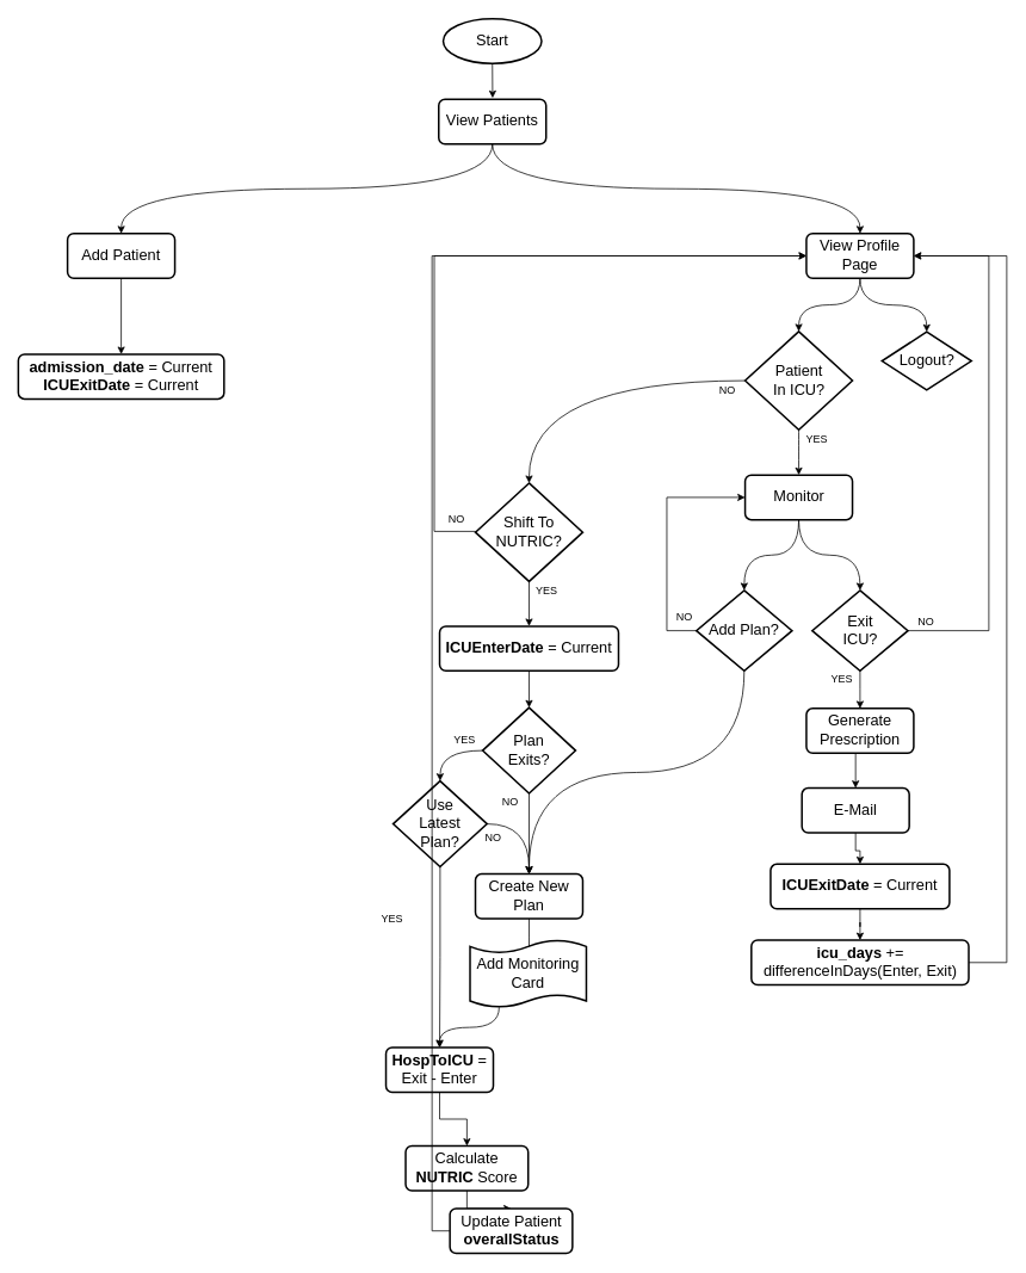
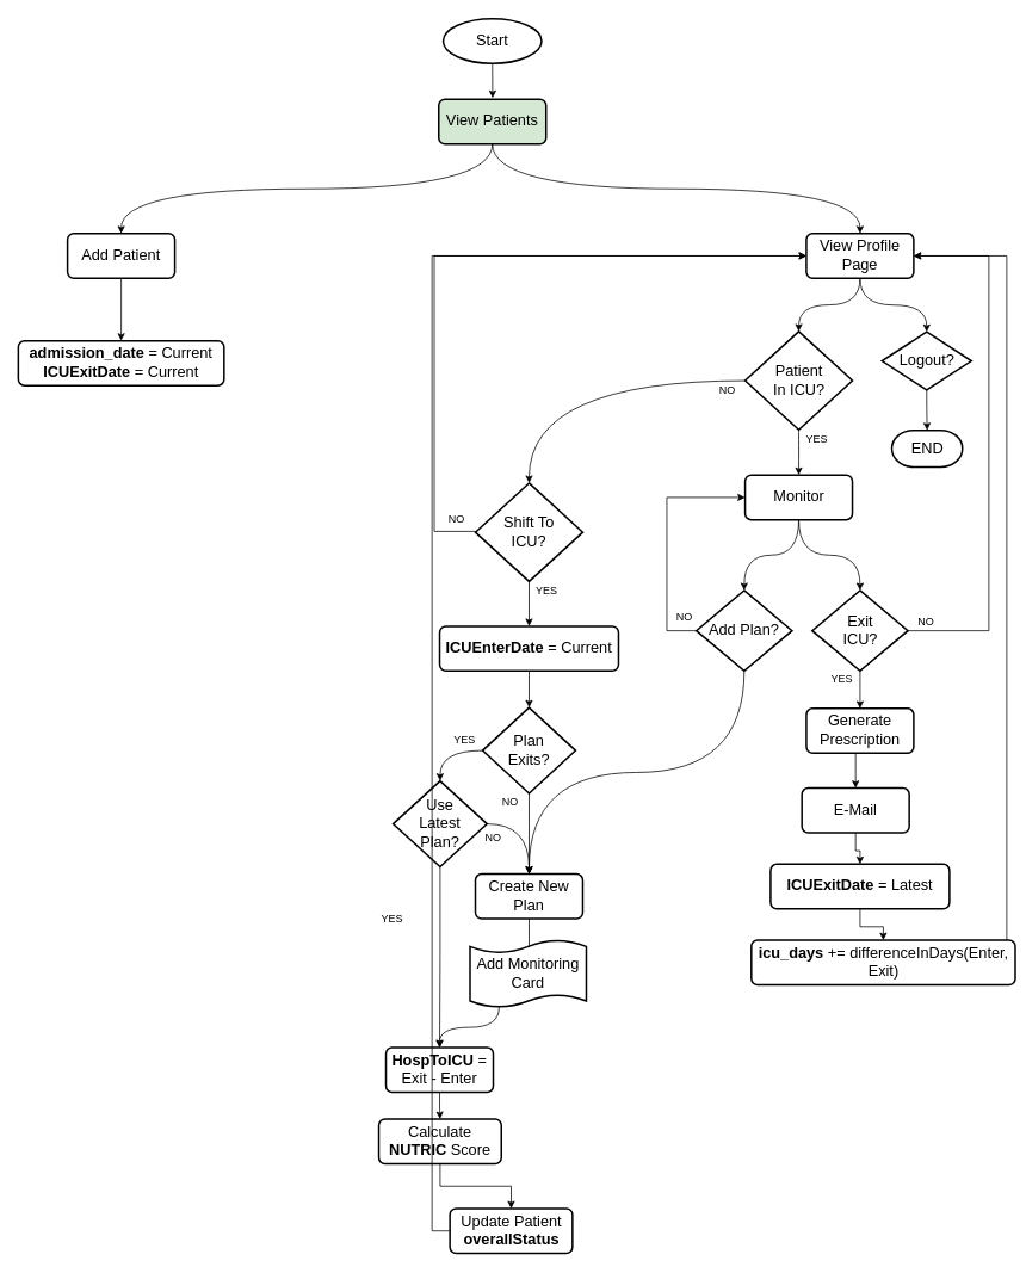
  <mxCell id="0" />
  <mxCell id="1" parent="0" />
  <mxCell id="2" style="edgeStyle=orthogonalEdgeStyle;rounded=0;orthogonalLoop=1;jettySize=auto;html=1;exitX=0.5;exitY=1;exitDx=0;exitDy=0;exitPerimeter=0;entryX=0.502;entryY=-0.028;entryDx=0;entryDy=0;entryPerimeter=0;" parent="1" source="3" target="6" edge="1"><mxGeometry relative="1" as="geometry" /></mxCell>
  <mxCell id="3" value="&lt;font style=&quot;font-size: 17px&quot;&gt;Start&lt;/font&gt;" style="strokeWidth=2;html=1;shape=mxgraph.flowchart.start_2;whiteSpace=wrap;" parent="1" vertex="1"><mxGeometry x="495" y="20" width="110" height="50" as="geometry" /></mxCell>
  <mxCell id="4" style="rounded=0;orthogonalLoop=1;jettySize=auto;html=1;exitX=0.5;exitY=1;exitDx=0;exitDy=0;entryX=0.5;entryY=0;entryDx=0;entryDy=0;edgeStyle=orthogonalEdgeStyle;curved=1;" parent="1" source="6" target="12" edge="1"><mxGeometry relative="1" as="geometry" /></mxCell>
  <mxCell id="5" style="edgeStyle=orthogonalEdgeStyle;rounded=0;orthogonalLoop=1;jettySize=auto;html=1;exitX=0.5;exitY=1;exitDx=0;exitDy=0;entryX=0.5;entryY=0;entryDx=0;entryDy=0;curved=1;" parent="1" source="6" target="8" edge="1"><mxGeometry relative="1" as="geometry" /></mxCell>
- <mxCell id="6" value="&lt;font style=&quot;font-size: 17px&quot;&gt;View Patients&lt;/font&gt;" style="rounded=1;whiteSpace=wrap;html=1;absoluteArcSize=1;arcSize=14;strokeWidth=2;" parent="1" vertex="1"><mxGeometry x="490" y="110" width="120" height="50" as="geometry" /></mxCell>
+ <mxCell id="6" value="&lt;font style=&quot;font-size: 17px&quot;&gt;View Patients&lt;/font&gt;" style="rounded=1;whiteSpace=wrap;html=1;absoluteArcSize=1;arcSize=14;strokeWidth=2;fillColor=#d5e8d4;" parent="1" vertex="1"><mxGeometry x="490" y="110" width="120" height="50" as="geometry" /></mxCell>
  <mxCell id="7" value="" style="edgeStyle=orthogonalEdgeStyle;rounded=0;orthogonalLoop=1;jettySize=auto;html=1;" parent="1" source="8" target="9" edge="1"><mxGeometry relative="1" as="geometry" /></mxCell>
  <mxCell id="8" value="&lt;font style=&quot;font-size: 17px&quot;&gt;Add Patient&lt;/font&gt;" style="rounded=1;whiteSpace=wrap;html=1;absoluteArcSize=1;arcSize=14;strokeWidth=2;" parent="1" vertex="1"><mxGeometry x="75" y="260" width="120" height="50" as="geometry" /></mxCell>
- <mxCell id="9" value="&lt;font style=&quot;font-size: 17px&quot;&gt;&lt;b&gt;admission_date&lt;/b&gt; = Current&lt;br&gt;&lt;b&gt;ICUExitDate&lt;/b&gt; = Current&lt;br&gt;&lt;/font&gt;" style="rounded=1;whiteSpace=wrap;html=1;absoluteArcSize=1;arcSize=14;strokeWidth=2;" parent="1" vertex="1"><mxGeometry x="20" y="395" width="230" height="50" as="geometry" /></mxCell>
+ <mxCell id="9" value="&lt;font style=&quot;font-size: 17px&quot;&gt;&lt;b&gt;admission_date&lt;/b&gt; = Current&lt;br&gt;&lt;b&gt;ICUExitDate&lt;/b&gt; = Current&lt;br&gt;&lt;/font&gt;" style="rounded=1;whiteSpace=wrap;html=1;absoluteArcSize=1;arcSize=14;strokeWidth=2;" parent="1" vertex="1"><mxGeometry x="20" y="380" width="230" height="50" as="geometry" /></mxCell>
  <mxCell id="10" style="edgeStyle=orthogonalEdgeStyle;rounded=0;orthogonalLoop=1;jettySize=auto;html=1;exitX=0.5;exitY=1;exitDx=0;exitDy=0;entryX=0.5;entryY=0;entryDx=0;entryDy=0;entryPerimeter=0;curved=1;" parent="1" source="12" target="15" edge="1"><mxGeometry relative="1" as="geometry" /></mxCell>
  <mxCell id="11" style="edgeStyle=orthogonalEdgeStyle;curved=1;rounded=0;orthogonalLoop=1;jettySize=auto;html=1;exitX=0.5;exitY=1;exitDx=0;exitDy=0;entryX=0.5;entryY=0;entryDx=0;entryDy=0;entryPerimeter=0;" parent="1" source="12" target="58" edge="1"><mxGeometry relative="1" as="geometry" /></mxCell>
  <mxCell id="12" value="&lt;span style=&quot;font-size: 17px&quot;&gt;View Profile Page&lt;/span&gt;" style="rounded=1;whiteSpace=wrap;html=1;absoluteArcSize=1;arcSize=14;strokeWidth=2;" parent="1" vertex="1"><mxGeometry x="901" y="260" width="120" height="50" as="geometry" /></mxCell>
  <mxCell id="13" style="edgeStyle=orthogonalEdgeStyle;curved=1;rounded=0;orthogonalLoop=1;jettySize=auto;html=1;exitX=0;exitY=0.5;exitDx=0;exitDy=0;exitPerimeter=0;entryX=0.5;entryY=0;entryDx=0;entryDy=0;entryPerimeter=0;" parent="1" source="15" target="34" edge="1"><mxGeometry relative="1" as="geometry" /></mxCell>
  <mxCell id="14" style="edgeStyle=orthogonalEdgeStyle;rounded=0;orthogonalLoop=1;jettySize=auto;html=1;exitX=0.5;exitY=1;exitDx=0;exitDy=0;exitPerimeter=0;entryX=0.5;entryY=0;entryDx=0;entryDy=0;curved=1;" edge="1" parent="1" source="15" target="18"><mxGeometry relative="1" as="geometry" /></mxCell>
  <mxCell id="15" value="&lt;font style=&quot;font-size: 17px&quot;&gt;Patient &lt;br&gt;In ICU?&lt;/font&gt;" style="strokeWidth=2;html=1;shape=mxgraph.flowchart.decision;whiteSpace=wrap;" parent="1" vertex="1"><mxGeometry x="832.5" y="369.5" width="120" height="110" as="geometry" /></mxCell>
  <mxCell id="16" style="rounded=0;orthogonalLoop=1;jettySize=auto;html=1;exitX=0.5;exitY=1;exitDx=0;exitDy=0;entryX=0.5;entryY=0;entryDx=0;entryDy=0;entryPerimeter=0;edgeStyle=orthogonalEdgeStyle;curved=1;" parent="1" source="18" target="22" edge="1"><mxGeometry relative="1" as="geometry" /></mxCell>
  <mxCell id="17" style="edgeStyle=orthogonalEdgeStyle;rounded=0;orthogonalLoop=1;jettySize=auto;html=1;exitX=0.5;exitY=1;exitDx=0;exitDy=0;entryX=0.5;entryY=0;entryDx=0;entryDy=0;entryPerimeter=0;curved=1;" parent="1" source="18" target="27" edge="1"><mxGeometry relative="1" as="geometry" /></mxCell>
  <mxCell id="18" value="&lt;span style=&quot;font-size: 17px&quot;&gt;Monitor&lt;/span&gt;" style="rounded=1;whiteSpace=wrap;html=1;absoluteArcSize=1;arcSize=14;strokeWidth=2;" parent="1" vertex="1"><mxGeometry x="832.5" y="530" width="120" height="50" as="geometry" /></mxCell>
  <mxCell id="19" value="YES" style="text;html=1;strokeColor=none;fillColor=none;align=center;verticalAlign=middle;whiteSpace=wrap;rounded=0;" parent="1" vertex="1"><mxGeometry x="892.5" y="479.5" width="40" height="20" as="geometry" /></mxCell>
  <mxCell id="20" style="edgeStyle=orthogonalEdgeStyle;rounded=0;orthogonalLoop=1;jettySize=auto;html=1;exitX=0.5;exitY=1;exitDx=0;exitDy=0;exitPerimeter=0;curved=1;" parent="1" source="22" target="66" edge="1"><mxGeometry relative="1" as="geometry" /></mxCell>
  <mxCell id="21" style="edgeStyle=orthogonalEdgeStyle;rounded=0;orthogonalLoop=1;jettySize=auto;html=1;exitX=0;exitY=0.5;exitDx=0;exitDy=0;exitPerimeter=0;entryX=0;entryY=0.5;entryDx=0;entryDy=0;" edge="1" parent="1" source="22" target="18"><mxGeometry relative="1" as="geometry"><Array as="points"><mxPoint x="745" y="704" /><mxPoint x="745" y="555" /></Array></mxGeometry></mxCell>
  <mxCell id="22" value="&lt;font style=&quot;font-size: 17px&quot;&gt;Add Plan?&lt;/font&gt;" style="strokeWidth=2;html=1;shape=mxgraph.flowchart.decision;whiteSpace=wrap;" parent="1" vertex="1"><mxGeometry x="778" y="659" width="107" height="90" as="geometry" /></mxCell>
  <mxCell id="23" value="NO" style="text;html=1;strokeColor=none;fillColor=none;align=center;verticalAlign=middle;whiteSpace=wrap;rounded=0;" parent="1" vertex="1"><mxGeometry x="745" y="679" width="40" height="20" as="geometry" /></mxCell>
  <mxCell id="24" value="NO" style="text;html=1;strokeColor=none;fillColor=none;align=center;verticalAlign=middle;whiteSpace=wrap;rounded=0;" parent="1" vertex="1"><mxGeometry x="792.5" y="425" width="40" height="20" as="geometry" /></mxCell>
  <mxCell id="25" style="edgeStyle=orthogonalEdgeStyle;curved=1;rounded=0;orthogonalLoop=1;jettySize=auto;html=1;exitX=0.5;exitY=1;exitDx=0;exitDy=0;exitPerimeter=0;entryX=0.5;entryY=0;entryDx=0;entryDy=0;" parent="1" source="27" target="30" edge="1"><mxGeometry relative="1" as="geometry" /></mxCell>
  <mxCell id="26" style="rounded=0;orthogonalLoop=1;jettySize=auto;html=1;exitX=1;exitY=0.5;exitDx=0;exitDy=0;exitPerimeter=0;entryX=1;entryY=0.5;entryDx=0;entryDy=0;edgeStyle=orthogonalEdgeStyle;" edge="1" parent="1" source="27" target="12"><mxGeometry relative="1" as="geometry"><Array as="points"><mxPoint x="1105" y="704" /><mxPoint x="1105" y="285" /></Array></mxGeometry></mxCell>
  <mxCell id="27" value="&lt;font style=&quot;font-size: 17px&quot;&gt;Exit &lt;br&gt;ICU?&lt;/font&gt;" style="strokeWidth=2;html=1;shape=mxgraph.flowchart.decision;whiteSpace=wrap;" parent="1" vertex="1"><mxGeometry x="907.5" y="659" width="107" height="90" as="geometry" /></mxCell>
  <mxCell id="28" value="NO" style="text;html=1;strokeColor=none;fillColor=none;align=center;verticalAlign=middle;whiteSpace=wrap;rounded=0;" parent="1" vertex="1"><mxGeometry x="1014.5" y="684" width="40" height="20" as="geometry" /></mxCell>
  <mxCell id="29" style="edgeStyle=orthogonalEdgeStyle;rounded=0;orthogonalLoop=1;jettySize=auto;html=1;exitX=0.5;exitY=1;exitDx=0;exitDy=0;entryX=0.5;entryY=0;entryDx=0;entryDy=0;" parent="1" source="30" target="54" edge="1"><mxGeometry relative="1" as="geometry" /></mxCell>
  <mxCell id="30" value="&lt;span style=&quot;font-size: 17px&quot;&gt;Generate Prescription&lt;/span&gt;" style="rounded=1;whiteSpace=wrap;html=1;absoluteArcSize=1;arcSize=14;strokeWidth=2;" parent="1" vertex="1"><mxGeometry x="901" y="791" width="120" height="50" as="geometry" /></mxCell>
  <mxCell id="31" value="YES" style="text;html=1;strokeColor=none;fillColor=none;align=center;verticalAlign=middle;whiteSpace=wrap;rounded=0;" parent="1" vertex="1"><mxGeometry x="921" y="749" width="40" height="20" as="geometry" /></mxCell>
  <mxCell id="32" style="edgeStyle=orthogonalEdgeStyle;rounded=0;orthogonalLoop=1;jettySize=auto;html=1;exitX=0;exitY=0.5;exitDx=0;exitDy=0;exitPerimeter=0;entryX=0;entryY=0.5;entryDx=0;entryDy=0;" parent="1" source="34" target="12" edge="1"><mxGeometry relative="1" as="geometry"><Array as="points"><mxPoint x="485" y="593" /><mxPoint x="485" y="285" /></Array></mxGeometry></mxCell>
  <mxCell id="33" style="edgeStyle=orthogonalEdgeStyle;rounded=0;orthogonalLoop=1;jettySize=auto;html=1;exitX=0.5;exitY=1;exitDx=0;exitDy=0;exitPerimeter=0;" parent="1" source="34" target="65" edge="1"><mxGeometry relative="1" as="geometry" /></mxCell>
- <mxCell id="34" value="&lt;span style=&quot;font-size: 17px&quot;&gt;Shift To&lt;br&gt;&lt;/span&gt;&lt;font style=&quot;font-size: 17px&quot;&gt;NUTRIC?&lt;/font&gt;" style="strokeWidth=2;html=1;shape=mxgraph.flowchart.decision;whiteSpace=wrap;" parent="1" vertex="1"><mxGeometry x="531" y="539" width="120" height="110" as="geometry" /></mxCell>
+ <mxCell id="34" value="&lt;span style=&quot;font-size: 17px&quot;&gt;Shift To&lt;br&gt;&lt;/span&gt;&lt;font style=&quot;font-size: 17px&quot;&gt;ICU?&lt;/font&gt;" style="strokeWidth=2;html=1;shape=mxgraph.flowchart.decision;whiteSpace=wrap;" parent="1" vertex="1"><mxGeometry x="531" y="539" width="120" height="110" as="geometry" /></mxCell>
  <mxCell id="35" value="NO" style="text;html=1;strokeColor=none;fillColor=none;align=center;verticalAlign=middle;whiteSpace=wrap;rounded=0;" parent="1" vertex="1"><mxGeometry x="490" y="570" width="40" height="20" as="geometry" /></mxCell>
  <mxCell id="36" style="edgeStyle=orthogonalEdgeStyle;curved=1;rounded=0;orthogonalLoop=1;jettySize=auto;html=1;exitX=0;exitY=0.5;exitDx=0;exitDy=0;exitPerimeter=0;entryX=0.5;entryY=0;entryDx=0;entryDy=0;entryPerimeter=0;" parent="1" source="38" target="43" edge="1"><mxGeometry relative="1" as="geometry" /></mxCell>
  <mxCell id="37" style="edgeStyle=orthogonalEdgeStyle;rounded=0;orthogonalLoop=1;jettySize=auto;html=1;exitX=0.5;exitY=1;exitDx=0;exitDy=0;exitPerimeter=0;" parent="1" source="66" edge="1"><mxGeometry relative="1" as="geometry"><mxPoint x="591" y="1066" as="targetPoint" /></mxGeometry></mxCell>
  <mxCell id="38" value="&lt;span style=&quot;font-size: 17px&quot;&gt;Plan &lt;br&gt;Exits?&lt;/span&gt;" style="strokeWidth=2;html=1;shape=mxgraph.flowchart.decision;whiteSpace=wrap;" parent="1" vertex="1"><mxGeometry x="539" y="790" width="104" height="96" as="geometry" /></mxCell>
  <mxCell id="39" value="NO" style="text;html=1;strokeColor=none;fillColor=none;align=center;verticalAlign=middle;whiteSpace=wrap;rounded=0;" parent="1" vertex="1"><mxGeometry x="550" y="886" width="40" height="20" as="geometry" /></mxCell>
  <mxCell id="40" value="YES" style="text;html=1;strokeColor=none;fillColor=none;align=center;verticalAlign=middle;whiteSpace=wrap;rounded=0;" parent="1" vertex="1"><mxGeometry x="499" y="816" width="40" height="20" as="geometry" /></mxCell>
  <mxCell id="41" style="edgeStyle=orthogonalEdgeStyle;curved=1;rounded=0;orthogonalLoop=1;jettySize=auto;html=1;exitX=1;exitY=0.5;exitDx=0;exitDy=0;exitPerimeter=0;entryX=0.5;entryY=0;entryDx=0;entryDy=0;" parent="1" source="43" target="66" edge="1"><mxGeometry relative="1" as="geometry" /></mxCell>
  <mxCell id="42" style="edgeStyle=orthogonalEdgeStyle;rounded=0;orthogonalLoop=1;jettySize=auto;html=1;exitX=0.5;exitY=1;exitDx=0;exitDy=0;exitPerimeter=0;entryX=0.5;entryY=0;entryDx=0;entryDy=0;" parent="1" source="43" target="46" edge="1"><mxGeometry relative="1" as="geometry" /></mxCell>
  <mxCell id="43" value="&lt;span style=&quot;font-size: 17px&quot;&gt;Use &lt;br&gt;Latest&lt;br&gt;Plan?&lt;/span&gt;" style="strokeWidth=2;html=1;shape=mxgraph.flowchart.decision;whiteSpace=wrap;" parent="1" vertex="1"><mxGeometry x="439" y="872" width="105" height="96" as="geometry" /></mxCell>
  <mxCell id="44" value="NO" style="text;html=1;strokeColor=none;fillColor=none;align=center;verticalAlign=middle;whiteSpace=wrap;rounded=0;" parent="1" vertex="1"><mxGeometry x="531" y="925.5" width="40" height="20" as="geometry" /></mxCell>
  <mxCell id="45" value="" style="edgeStyle=orthogonalEdgeStyle;rounded=0;orthogonalLoop=1;jettySize=auto;html=1;" parent="1" source="46" target="48" edge="1"><mxGeometry relative="1" as="geometry" /></mxCell>
  <mxCell id="46" value="&lt;span style=&quot;font-size: 17px&quot;&gt;&lt;b&gt;HospToICU&lt;/b&gt; = Exit - Enter&lt;br&gt;&lt;/span&gt;" style="rounded=1;whiteSpace=wrap;html=1;absoluteArcSize=1;arcSize=14;strokeWidth=2;" parent="1" vertex="1"><mxGeometry x="431" y="1170" width="120" height="50" as="geometry" /></mxCell>
  <mxCell id="47" value="" style="edgeStyle=orthogonalEdgeStyle;rounded=0;orthogonalLoop=1;jettySize=auto;html=1;" parent="1" source="48" target="50" edge="1"><mxGeometry relative="1" as="geometry" /></mxCell>
- <mxCell id="48" value="&lt;span style=&quot;font-size: 17px&quot;&gt;Calculate &lt;b&gt;NUTRIC &lt;/b&gt;Score&lt;br&gt;&lt;/span&gt;" style="rounded=1;whiteSpace=wrap;html=1;absoluteArcSize=1;arcSize=14;strokeWidth=2;" parent="1" vertex="1"><mxGeometry x="453" y="1280" width="137" height="50" as="geometry" /></mxCell>
+ <mxCell id="48" value="&lt;span style=&quot;font-size: 17px&quot;&gt;Calculate &lt;b&gt;NUTRIC &lt;/b&gt;Score&lt;br&gt;&lt;/span&gt;" style="rounded=1;whiteSpace=wrap;html=1;absoluteArcSize=1;arcSize=14;strokeWidth=2;" parent="1" vertex="1"><mxGeometry x="423" y="1250" width="137" height="50" as="geometry" /></mxCell>
  <mxCell id="49" style="edgeStyle=orthogonalEdgeStyle;rounded=0;orthogonalLoop=1;jettySize=auto;html=1;exitX=0;exitY=0.5;exitDx=0;exitDy=0;entryX=0;entryY=0.5;entryDx=0;entryDy=0;" parent="1" source="50" target="12" edge="1"><mxGeometry relative="1" as="geometry" /></mxCell>
  <mxCell id="50" value="&lt;span style=&quot;font-size: 17px&quot;&gt;Update Patient &lt;b&gt;overallStatus&lt;/b&gt;&lt;br&gt;&lt;/span&gt;" style="rounded=1;whiteSpace=wrap;html=1;absoluteArcSize=1;arcSize=14;strokeWidth=2;" parent="1" vertex="1"><mxGeometry x="502.5" y="1350" width="137" height="50" as="geometry" /></mxCell>
  <mxCell id="51" value="YES" style="text;html=1;strokeColor=none;fillColor=none;align=center;verticalAlign=middle;whiteSpace=wrap;rounded=0;" parent="1" vertex="1"><mxGeometry x="418" y="1016" width="40" height="20" as="geometry" /></mxCell>
  <mxCell id="52" value="YES" style="text;html=1;strokeColor=none;fillColor=none;align=center;verticalAlign=middle;whiteSpace=wrap;rounded=0;" parent="1" vertex="1"><mxGeometry x="591" y="649" width="40" height="20" as="geometry" /></mxCell>
  <mxCell id="53" style="edgeStyle=orthogonalEdgeStyle;rounded=0;orthogonalLoop=1;jettySize=auto;html=1;exitX=0.5;exitY=1;exitDx=0;exitDy=0;" parent="1" source="54" target="61" edge="1"><mxGeometry relative="1" as="geometry" /></mxCell>
  <mxCell id="54" value="&lt;span style=&quot;font-size: 17px&quot;&gt;E-Mail&lt;/span&gt;" style="rounded=1;whiteSpace=wrap;html=1;absoluteArcSize=1;arcSize=14;strokeWidth=2;" parent="1" vertex="1"><mxGeometry x="896" y="880" width="120" height="50" as="geometry" /></mxCell>
  <mxCell id="55" style="edgeStyle=orthogonalEdgeStyle;rounded=0;orthogonalLoop=1;jettySize=auto;html=1;exitX=0.25;exitY=1;exitDx=0;exitDy=0;exitPerimeter=0;entryX=0.5;entryY=0;entryDx=0;entryDy=0;curved=1;" parent="1" source="56" target="46" edge="1"><mxGeometry relative="1" as="geometry" /></mxCell>
  <mxCell id="56" value="&lt;font style=&quot;font-size: 17px&quot;&gt;Add Monitoring Card&lt;/font&gt;" style="shape=tape;whiteSpace=wrap;html=1;strokeWidth=2;size=0.19" parent="1" vertex="1"><mxGeometry x="525" y="1050" width="130" height="75" as="geometry" /></mxCell>
+ <mxCell id="57" style="edgeStyle=orthogonalEdgeStyle;curved=1;rounded=0;orthogonalLoop=1;jettySize=auto;html=1;exitX=0.5;exitY=1;exitDx=0;exitDy=0;exitPerimeter=0;entryX=0.5;entryY=0;entryDx=0;entryDy=0;entryPerimeter=0;" parent="1" source="58" target="59" edge="1"><mxGeometry relative="1" as="geometry" /></mxCell>
  <mxCell id="58" value="&lt;font style=&quot;font-size: 17px&quot;&gt;Logout?&lt;/font&gt;" style="strokeWidth=2;html=1;shape=mxgraph.flowchart.decision;whiteSpace=wrap;" parent="1" vertex="1"><mxGeometry x="985.5" y="370" width="100" height="65" as="geometry" /></mxCell>
+ <mxCell id="59" value="&lt;font style=&quot;font-size: 17px&quot;&gt;END&lt;/font&gt;" style="strokeWidth=2;html=1;shape=mxgraph.flowchart.terminator;whiteSpace=wrap;" parent="1" vertex="1"><mxGeometry x="996.5" y="480" width="79" height="41" as="geometry" /></mxCell>
  <mxCell id="60" value="" style="edgeStyle=orthogonalEdgeStyle;rounded=0;orthogonalLoop=1;jettySize=auto;html=1;" parent="1" source="61" target="63" edge="1"><mxGeometry relative="1" as="geometry" /></mxCell>
- <mxCell id="61" value="&lt;span style=&quot;font-size: 17px&quot;&gt;&lt;b&gt;ICUExitDate&lt;/b&gt; = Current&lt;/span&gt;" style="rounded=1;whiteSpace=wrap;html=1;absoluteArcSize=1;arcSize=14;strokeWidth=2;" parent="1" vertex="1"><mxGeometry x="861" y="965" width="200" height="50" as="geometry" /></mxCell>
+ <mxCell id="61" value="&lt;span style=&quot;font-size: 17px&quot;&gt;&lt;b&gt;ICUExitDate&lt;/b&gt; = Latest&lt;/span&gt;" style="rounded=1;whiteSpace=wrap;html=1;absoluteArcSize=1;arcSize=14;strokeWidth=2;" parent="1" vertex="1"><mxGeometry x="861" y="965" width="200" height="50" as="geometry" /></mxCell>
  <mxCell id="62" style="edgeStyle=orthogonalEdgeStyle;rounded=0;orthogonalLoop=1;jettySize=auto;html=1;exitX=1;exitY=0.5;exitDx=0;exitDy=0;entryX=1;entryY=0.5;entryDx=0;entryDy=0;" edge="1" parent="1" source="63" target="12"><mxGeometry relative="1" as="geometry"><Array as="points"><mxPoint x="1125" y="1075" /><mxPoint x="1125" y="285" /></Array></mxGeometry></mxCell>
- <mxCell id="63" value="&lt;span style=&quot;font-size: 17px&quot;&gt;&lt;b&gt;icu_days &lt;/b&gt;+= differenceInDays(Enter, Exit)&lt;/span&gt;" style="rounded=1;whiteSpace=wrap;html=1;absoluteArcSize=1;arcSize=14;strokeWidth=2;" parent="1" vertex="1"><mxGeometry x="839.5" y="1050" width="243" height="50" as="geometry" /></mxCell>
+ <mxCell id="63" value="&lt;span style=&quot;font-size: 17px&quot;&gt;&lt;b&gt;icu_days &lt;/b&gt;+= differenceInDays(Enter, Exit)&lt;/span&gt;" style="rounded=1;whiteSpace=wrap;html=1;absoluteArcSize=1;arcSize=14;strokeWidth=2;" parent="1" vertex="1"><mxGeometry x="839.5" y="1050" width="295" height="50" as="geometry" /></mxCell>
  <mxCell id="64" value="" style="edgeStyle=orthogonalEdgeStyle;rounded=0;orthogonalLoop=1;jettySize=auto;html=1;" parent="1" source="65" target="38" edge="1"><mxGeometry relative="1" as="geometry" /></mxCell>
  <mxCell id="65" value="&lt;span style=&quot;font-size: 17px&quot;&gt;&lt;b&gt;ICUEnterDate&lt;/b&gt; = Current&lt;/span&gt;" style="rounded=1;whiteSpace=wrap;html=1;absoluteArcSize=1;arcSize=14;strokeWidth=2;" parent="1" vertex="1"><mxGeometry x="491" y="699" width="200" height="50" as="geometry" /></mxCell>
  <mxCell id="66" value="&lt;span style=&quot;font-size: 17px&quot;&gt;Create New&lt;br&gt;Plan&lt;br&gt;&lt;/span&gt;" style="rounded=1;whiteSpace=wrap;html=1;absoluteArcSize=1;arcSize=14;strokeWidth=2;" parent="1" vertex="1"><mxGeometry x="531" y="976" width="120" height="50" as="geometry" /></mxCell>
  <mxCell id="67" style="edgeStyle=orthogonalEdgeStyle;rounded=0;orthogonalLoop=1;jettySize=auto;html=1;exitX=0.5;exitY=1;exitDx=0;exitDy=0;exitPerimeter=0;" edge="1" parent="1" source="38" target="66"><mxGeometry relative="1" as="geometry"><mxPoint x="591" y="1066" as="targetPoint" /><mxPoint x="591" y="886" as="sourcePoint" /></mxGeometry></mxCell>
